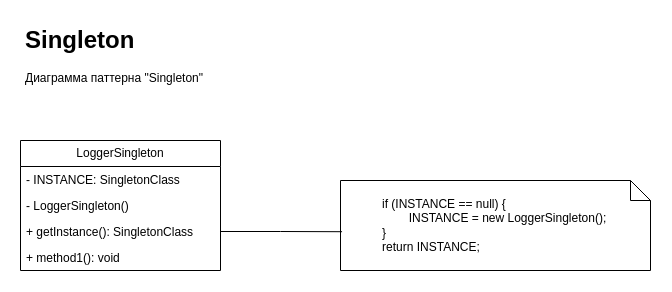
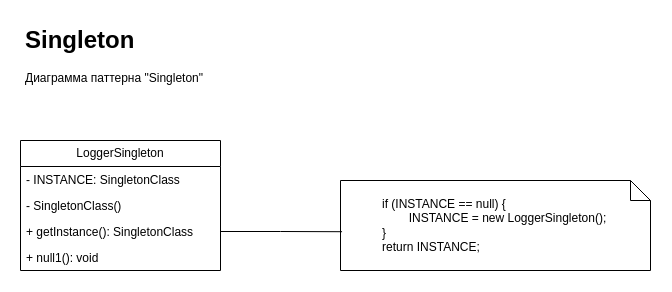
  <mxCell id="0" />
  <mxCell id="1" parent="0" />
  <mxCell id="2" value="&lt;h1&gt;Singleton&lt;/h1&gt;&lt;p&gt;Диаграмма паттерна &quot;Singleton&quot;&lt;br&gt;&lt;/p&gt;" style="text;html=1;strokeColor=none;fillColor=none;spacing=5;spacingTop=-20;whiteSpace=wrap;overflow=hidden;rounded=0;" vertex="1" parent="1"><mxGeometry x="20" y="20" width="200" height="80" as="geometry" /></mxCell>
  <mxCell id="3" value="LoggerSingleton" style="swimlane;fontStyle=0;childLayout=stackLayout;horizontal=1;startSize=26;fillColor=none;horizontalStack=0;resizeParent=1;resizeParentMax=0;resizeLast=0;collapsible=1;marginBottom=0;whiteSpace=wrap;html=1;" vertex="1" parent="1"><mxGeometry x="20" y="140" width="200" height="130" as="geometry" /></mxCell>
  <mxCell id="4" value="- INSTANCE: SingletonClass" style="text;strokeColor=none;fillColor=none;align=left;verticalAlign=top;spacingLeft=4;spacingRight=4;overflow=hidden;rotatable=0;points=[[0,0.5],[1,0.5]];portConstraint=eastwest;whiteSpace=wrap;html=1;" vertex="1" parent="3"><mxGeometry y="26" width="200" height="26" as="geometry" /></mxCell>
- <mxCell id="5" value="- LoggerSingleton()" style="text;strokeColor=none;fillColor=none;align=left;verticalAlign=top;spacingLeft=4;spacingRight=4;overflow=hidden;rotatable=0;points=[[0,0.5],[1,0.5]];portConstraint=eastwest;whiteSpace=wrap;html=1;" vertex="1" parent="3"><mxGeometry y="52" width="200" height="26" as="geometry" /></mxCell>
+ <mxCell id="5" value="- SingletonClass()" style="text;strokeColor=none;fillColor=none;align=left;verticalAlign=top;spacingLeft=4;spacingRight=4;overflow=hidden;rotatable=0;points=[[0,0.5],[1,0.5]];portConstraint=eastwest;whiteSpace=wrap;html=1;" vertex="1" parent="3"><mxGeometry y="52" width="200" height="26" as="geometry" /></mxCell>
  <mxCell id="6" value="+ getInstance(): SingletonClass" style="text;strokeColor=none;fillColor=none;align=left;verticalAlign=top;spacingLeft=4;spacingRight=4;overflow=hidden;rotatable=0;points=[[0,0.5],[1,0.5]];portConstraint=eastwest;whiteSpace=wrap;html=1;" vertex="1" parent="3"><mxGeometry y="78" width="200" height="26" as="geometry" /></mxCell>
- <mxCell id="7" value="+ method1(): void" style="text;strokeColor=none;fillColor=none;align=left;verticalAlign=top;spacingLeft=4;spacingRight=4;overflow=hidden;rotatable=0;points=[[0,0.5],[1,0.5]];portConstraint=eastwest;whiteSpace=wrap;html=1;" vertex="1" parent="3"><mxGeometry y="104" width="200" height="26" as="geometry" /></mxCell>
+ <mxCell id="7" value="+ null1(): void" style="text;strokeColor=none;fillColor=none;align=left;verticalAlign=top;spacingLeft=4;spacingRight=4;overflow=hidden;rotatable=0;points=[[0,0.5],[1,0.5]];portConstraint=eastwest;whiteSpace=wrap;html=1;" vertex="1" parent="3"><mxGeometry y="104" width="200" height="26" as="geometry" /></mxCell>
  <mxCell id="8" value="&lt;blockquote&gt;&lt;div align=&quot;justify&quot;&gt;if (INSTANCE == null) {&lt;/div&gt;&lt;div align=&quot;justify&quot;&gt;&lt;span style=&quot;white-space: pre;&quot;&gt;&#09;&lt;/span&gt;INSTANCE = new LoggerSingleton();&lt;/div&gt;&lt;div align=&quot;justify&quot;&gt;}&lt;/div&gt;&lt;div align=&quot;justify&quot;&gt;return INSTANCE;&lt;/div&gt;&lt;/blockquote&gt;" style="shape=note;size=20;whiteSpace=wrap;html=1;align=left;" vertex="1" parent="1"><mxGeometry x="340" y="180" width="310" height="90" as="geometry" /></mxCell>
  <mxCell id="9" style="edgeStyle=orthogonalEdgeStyle;rounded=0;orthogonalLoop=1;jettySize=auto;html=1;exitX=1;exitY=0.5;exitDx=0;exitDy=0;entryX=0.005;entryY=0.569;entryDx=0;entryDy=0;entryPerimeter=0;endArrow=none;endFill=0;" edge="1" parent="1" source="6" target="8"><mxGeometry relative="1" as="geometry" /></mxCell>
